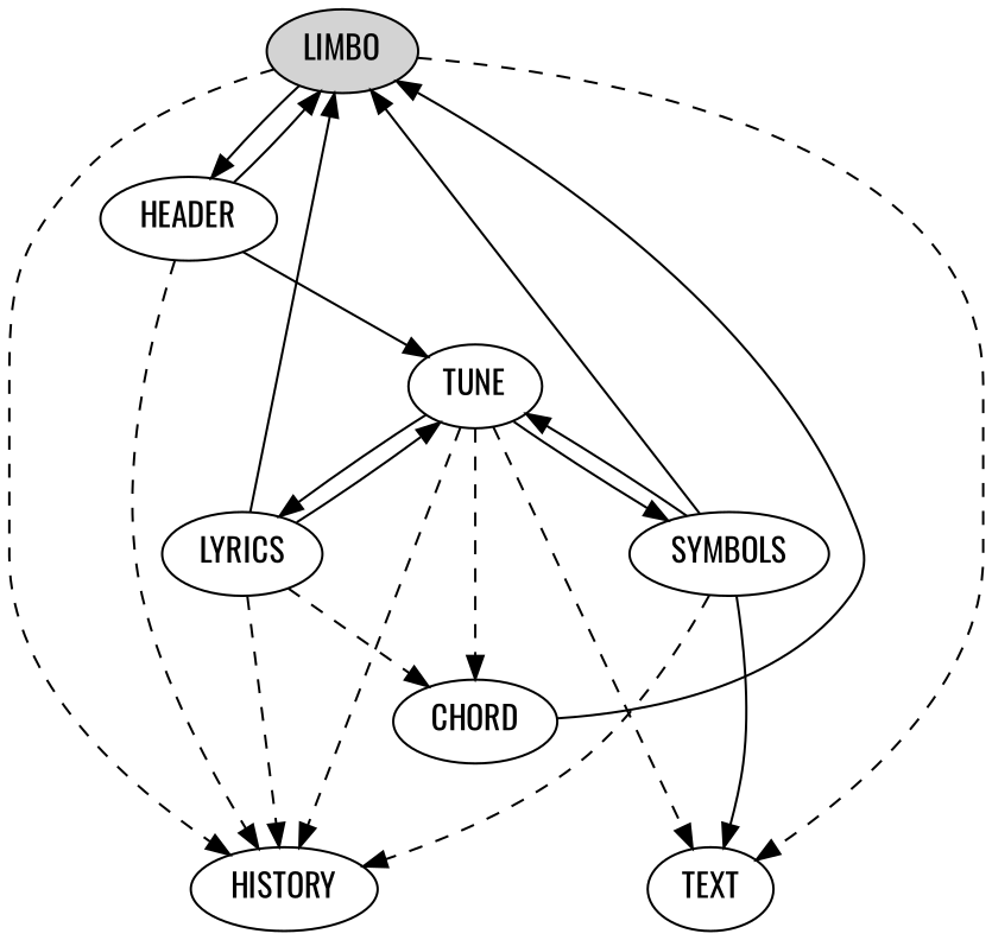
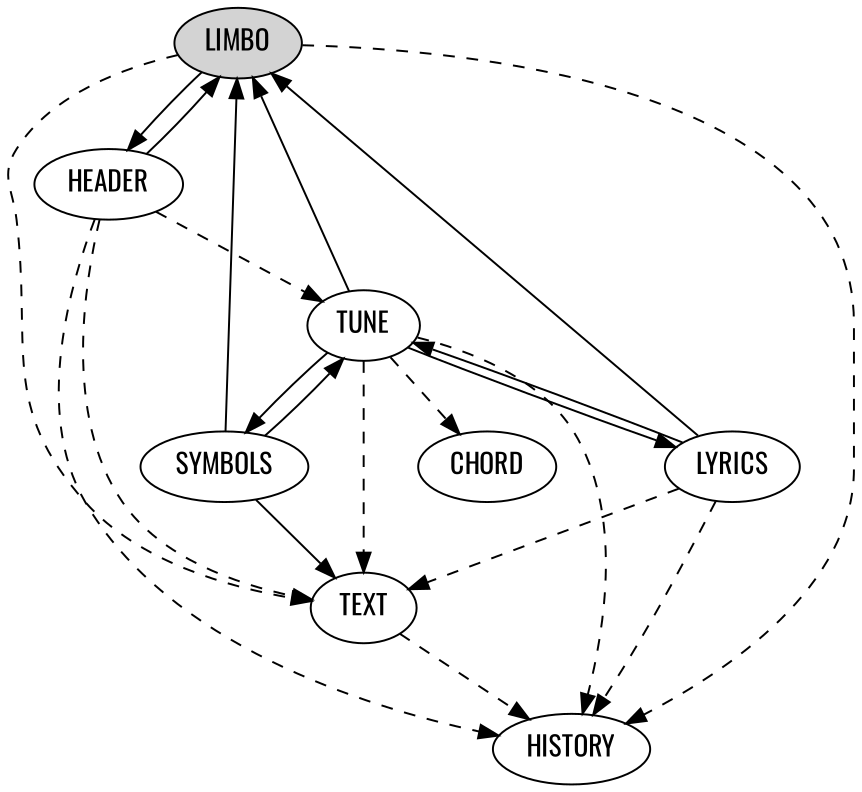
  digraph {
    fontname=Oswald
    node [fontname=Oswald shape=ellipse]
    edge [fontname=Oswald]
    LIMBO [style=filled]
    HEADER
    HISTORY
    TEXT
    TUNE
    LYRICS
    SYMBOLS
    CHORD
    LIMBO -> HEADER
    LIMBO -> HISTORY [style=dashed]
    LIMBO -> TEXT [style=dashed]
    HEADER -> LIMBO
    HEADER -> HISTORY [style=dashed]
-   HEADER -> TUNE
-   CHORD -> LIMBO
+   HEADER -> TEXT [style=dashed]
+   HEADER -> TUNE [style=dashed]
+   TUNE -> LIMBO
    TUNE -> HISTORY [style=dashed]
    TUNE -> TEXT [style=dashed]
    TUNE -> LYRICS
    TUNE -> SYMBOLS
    TUNE -> CHORD [style=dashed]
    LYRICS -> LIMBO
    LYRICS -> HISTORY [style=dashed]
-   LYRICS -> CHORD [style=dashed]
+   LYRICS -> TEXT [style=dashed]
    LYRICS -> TUNE
    SYMBOLS -> LIMBO
-   SYMBOLS -> HISTORY [style=dashed]
+   TEXT -> HISTORY [style=dashed]
    SYMBOLS -> TEXT [style=solid]
    SYMBOLS -> TUNE
    CHORD -> HISTORY [style=invis]
    CHORD -> TEXT [style=invis]
  }
